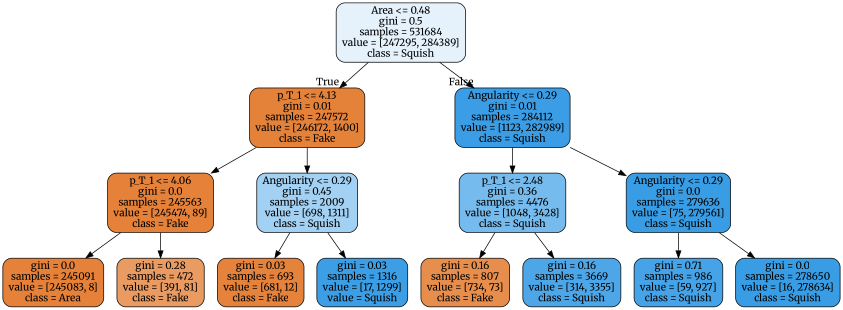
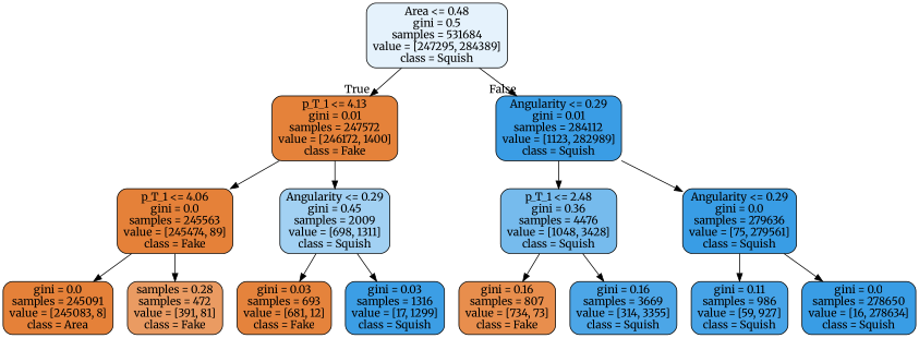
  digraph {
    fontname=Merriweather
    node [color=black fillcolor="#e58139" fontname=Merriweather shape=box style="filled, rounded"]
    edge [fontname=Merriweather]
    n1 [fillcolor="#e5f2fc" label="Area <= 0.48\ngini = 0.5\nsamples = 531684\nvalue = [247295, 284389]\nclass = Squish"]
    n2 [fillcolor="#e5823a" label="p_T_1 <= 4.13\ngini = 0.01\nsamples = 247572\nvalue = [246172, 1400]\nclass = Fake"]
    n3 [fillcolor="#3a9de5" label="Angularity <= 0.29\ngini = 0.01\nsamples = 284112\nvalue = [1123, 282989]\nclass = Squish"]
    n4 [label="p_T_1 <= 4.06\ngini = 0.0\nsamples = 245563\nvalue = [245474, 89]\nclass = Fake"]
    n5 [fillcolor="#a2d1f3" label="Angularity <= 0.29\ngini = 0.45\nsamples = 2009\nvalue = [698, 1311]\nclass = Squish"]
    n6 [fillcolor="#76bbed" label="p_T_1 <= 2.48\ngini = 0.36\nsamples = 4476\nvalue = [1048, 3428]\nclass = Squish"]
    n7 [fillcolor="#399de5" label="Angularity <= 0.29\ngini = 0.0\nsamples = 279636\nvalue = [75, 279561]\nclass = Squish"]
    n8 [label="gini = 0.0\nsamples = 245091\nvalue = [245083, 8]\nclass = Area"]
-   n9 [fillcolor="#ea9b62" label="gini = 0.28\nsamples = 472\nvalue = [391, 81]\nclass = Fake"]
+   n9 [fillcolor="#ea9b62" label="samples = 0.28\nsamples = 472\nvalue = [391, 81]\nclass = Fake"]
    n10 [fillcolor="#e5833c" label="gini = 0.03\nsamples = 693\nvalue = [681, 12]\nclass = Fake"]
-   n11 [fillcolor="#3c9ee5" label="gini = 0.03\nsamples = 1316\nvalue = [17, 1299]\nvalue = Squish"]
+   n11 [fillcolor="#3c9ee5" label="gini = 0.03\nsamples = 1316\nvalue = [17, 1299]\nclass = Squish"]
    n12 [fillcolor="#e88e4d" label="gini = 0.16\nsamples = 807\nvalue = [734, 73]\nclass = Fake"]
    n13 [fillcolor="#4ca6e7" label="gini = 0.16\nsamples = 3669\nvalue = [314, 3355]\nclass = Squish"]
-   n14 [fillcolor="#46a3e7" label="gini = 0.71\nsamples = 986\nvalue = [59, 927]\nclass = Squish"]
+   n14 [fillcolor="#46a3e7" label="gini = 0.11\nsamples = 986\nvalue = [59, 927]\nclass = Squish"]
    n15 [fillcolor="#399de5" label="gini = 0.0\nsamples = 278650\nvalue = [16, 278634]\nclass = Squish"]
    n1 -> n2 [headlabel=True labelangle=45 labeldistance=2.5]
    n1 -> n3 [headlabel=False labelangle=-45 labeldistance=2.5]
    n2 -> n4
    n2 -> n5
    n3 -> n6
    n3 -> n7
    n4 -> n8
    n4 -> n9
    n5 -> n10
    n5 -> n11
    n6 -> n12
    n6 -> n13
    n7 -> n14
    n7 -> n15
  }
